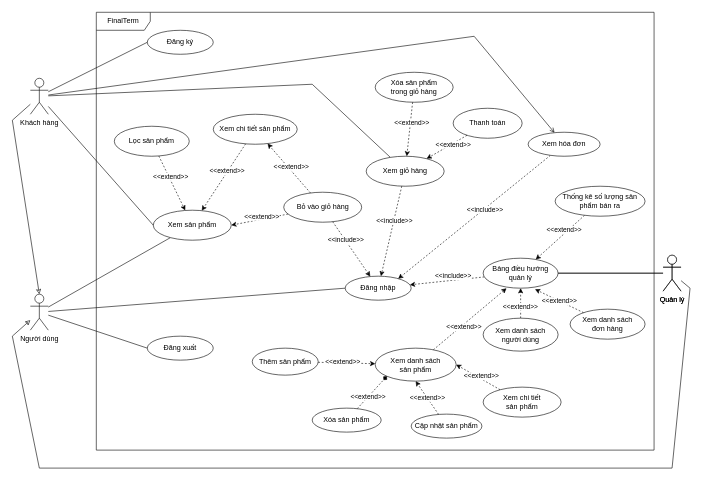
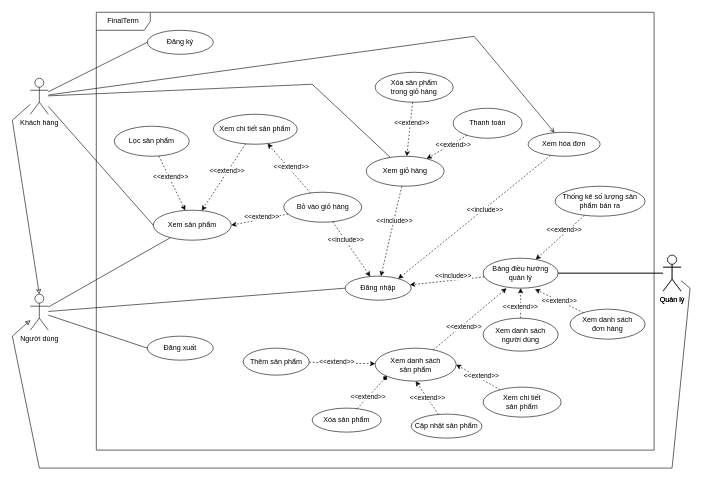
  <mxCell id="0" />
  <mxCell id="1" parent="0" />
  <mxCell id="2" value="FinalTerm" style="shape=umlFrame;whiteSpace=wrap;html=1;width=90;height=30;" parent="1" vertex="1"><mxGeometry x="160" y="20" width="930" height="730" as="geometry" /></mxCell>
  <mxCell id="3" style="edgeStyle=none;rounded=0;orthogonalLoop=1;jettySize=auto;html=1;entryX=0;entryY=0.5;entryDx=0;entryDy=0;endArrow=none;endFill=0;" parent="1" source="6" target="7" edge="1"><mxGeometry relative="1" as="geometry" /></mxCell>
  <mxCell id="4" style="edgeStyle=none;rounded=0;orthogonalLoop=1;jettySize=auto;html=1;entryX=0;entryY=0.5;entryDx=0;entryDy=0;endArrow=none;endFill=0;" parent="1" source="6" target="9" edge="1"><mxGeometry relative="1" as="geometry" /></mxCell>
  <mxCell id="5" style="edgeStyle=none;rounded=0;orthogonalLoop=1;jettySize=auto;html=1;endArrow=none;endFill=0;" parent="1" source="6" target="10" edge="1"><mxGeometry relative="1" as="geometry" /></mxCell>
  <mxCell id="6" value="Người dùng" style="shape=umlActor;verticalLabelPosition=bottom;verticalAlign=top;html=1;" parent="1" vertex="1"><mxGeometry x="50" y="490" width="30" height="60" as="geometry" /></mxCell>
  <mxCell id="7" value="Đăng nhập" style="ellipse;whiteSpace=wrap;html=1;" parent="1" vertex="1"><mxGeometry x="575" y="460" width="110" height="40" as="geometry" /></mxCell>
  <mxCell id="8" value="Đăng ký" style="ellipse;whiteSpace=wrap;html=1;" parent="1" vertex="1"><mxGeometry x="245" y="50" width="110" height="40" as="geometry" /></mxCell>
  <mxCell id="9" value="Đăng xuất" style="ellipse;whiteSpace=wrap;html=1;" parent="1" vertex="1"><mxGeometry x="245" y="560" width="110" height="40" as="geometry" /></mxCell>
  <mxCell id="10" value="Xem sản phẩm" style="ellipse;whiteSpace=wrap;html=1;" parent="1" vertex="1"><mxGeometry x="255" y="350" width="130" height="50" as="geometry" /></mxCell>
  <mxCell id="11" style="edgeStyle=none;rounded=0;orthogonalLoop=1;jettySize=auto;html=1;entryX=0;entryY=0.5;entryDx=0;entryDy=0;endArrow=none;endFill=0;" parent="1" source="16" target="8" edge="1"><mxGeometry relative="1" as="geometry" /></mxCell>
  <mxCell id="12" style="edgeStyle=none;rounded=0;orthogonalLoop=1;jettySize=auto;html=1;entryX=0;entryY=0.5;entryDx=0;entryDy=0;endArrow=none;endFill=0;" parent="1" source="16" target="10" edge="1"><mxGeometry relative="1" as="geometry" /></mxCell>
  <mxCell id="13" style="edgeStyle=none;rounded=0;orthogonalLoop=1;jettySize=auto;html=1;endArrow=none;endFill=0;" parent="1" source="16" target="35" edge="1"><mxGeometry relative="1" as="geometry"><Array as="points"><mxPoint x="520" y="140" /></Array></mxGeometry></mxCell>
  <mxCell id="14" style="edgeStyle=none;rounded=0;orthogonalLoop=1;jettySize=auto;html=1;endArrow=open;endFill=0;" parent="1" source="16" target="44" edge="1"><mxGeometry relative="1" as="geometry"><Array as="points"><mxPoint x="790" y="60" /></Array></mxGeometry></mxCell>
  <mxCell id="15" style="edgeStyle=none;rounded=0;orthogonalLoop=1;jettySize=auto;html=1;entryX=0.5;entryY=0;entryDx=0;entryDy=0;entryPerimeter=0;endArrow=classic;endFill=0;" parent="1" source="16" target="6" edge="1"><mxGeometry relative="1" as="geometry"><Array as="points"><mxPoint x="20" y="200" /></Array></mxGeometry></mxCell>
  <mxCell id="16" value="Khách hàng" style="shape=umlActor;verticalLabelPosition=bottom;verticalAlign=top;html=1;" parent="1" vertex="1"><mxGeometry x="50" y="130" width="30" height="60" as="geometry" /></mxCell>
  <mxCell id="17" style="edgeStyle=none;rounded=0;orthogonalLoop=1;jettySize=auto;html=1;entryX=1;entryY=0.5;entryDx=0;entryDy=0;endArrow=none;endFill=0;" parent="1" source="19" target="47" edge="1"><mxGeometry relative="1" as="geometry" /></mxCell>
  <mxCell id="18" style="edgeStyle=none;rounded=0;orthogonalLoop=1;jettySize=auto;html=1;endArrow=classic;endFill=0;" parent="1" source="19" target="6" edge="1"><mxGeometry relative="1" as="geometry"><Array as="points"><mxPoint x="1150" y="480" /><mxPoint x="1120" y="780" /><mxPoint x="65" y="780" /><mxPoint x="20" y="560" /></Array></mxGeometry></mxCell>
  <mxCell id="19" value="Quản lý" style="shape=umlActor;verticalLabelPosition=bottom;verticalAlign=top;html=1;" parent="1" vertex="1"><mxGeometry x="1105" y="425" width="30" height="60" as="geometry" /></mxCell>
  <mxCell id="20" style="edgeStyle=none;rounded=0;orthogonalLoop=1;jettySize=auto;html=1;dashed=1;endArrow=classic;endFill=1;" parent="1" source="22" target="10" edge="1"><mxGeometry relative="1" as="geometry" /></mxCell>
  <mxCell id="21" value="&amp;lt;&amp;lt;extend&amp;gt;&amp;gt;" style="edgeLabel;html=1;align=center;verticalAlign=middle;resizable=0;points=[];" parent="20" vertex="1" connectable="0"><mxGeometry x="-0.221" y="2" relative="1" as="geometry"><mxPoint as="offset" /></mxGeometry></mxCell>
  <mxCell id="22" value="Lọc sản phẩm" style="ellipse;whiteSpace=wrap;html=1;" parent="1" vertex="1"><mxGeometry x="190" y="210" width="125" height="50" as="geometry" /></mxCell>
  <mxCell id="23" style="edgeStyle=none;rounded=0;orthogonalLoop=1;jettySize=auto;html=1;endArrow=classic;endFill=1;dashed=1;" parent="1" source="25" target="10" edge="1"><mxGeometry relative="1" as="geometry" /></mxCell>
  <mxCell id="24" value="&amp;lt;&amp;lt;extend&amp;gt;&amp;gt;" style="edgeLabel;html=1;align=center;verticalAlign=middle;resizable=0;points=[];" parent="23" vertex="1" connectable="0"><mxGeometry x="-0.173" y="-2" relative="1" as="geometry"><mxPoint as="offset" /></mxGeometry></mxCell>
  <mxCell id="25" value="Xem chi tiết sản phẩm" style="ellipse;whiteSpace=wrap;html=1;" parent="1" vertex="1"><mxGeometry x="355" y="190" width="140" height="50" as="geometry" /></mxCell>
  <mxCell id="26" style="edgeStyle=none;rounded=0;orthogonalLoop=1;jettySize=auto;html=1;dashed=1;endArrow=classic;endFill=1;" parent="1" source="32" target="25" edge="1"><mxGeometry relative="1" as="geometry" /></mxCell>
  <mxCell id="27" value="&amp;lt;&amp;lt;extend&amp;gt;&amp;gt;" style="edgeLabel;html=1;align=center;verticalAlign=middle;resizable=0;points=[];" parent="26" vertex="1" connectable="0"><mxGeometry x="-0.115" y="1" relative="1" as="geometry"><mxPoint y="-7.82" as="offset" /></mxGeometry></mxCell>
  <mxCell id="28" style="edgeStyle=none;rounded=0;orthogonalLoop=1;jettySize=auto;html=1;entryX=1;entryY=0.5;entryDx=0;entryDy=0;dashed=1;endArrow=classic;endFill=1;" parent="1" source="32" target="10" edge="1"><mxGeometry relative="1" as="geometry" /></mxCell>
  <mxCell id="29" value="&amp;lt;&amp;lt;extend&amp;gt;&amp;gt;" style="edgeLabel;html=1;align=center;verticalAlign=middle;resizable=0;points=[];" parent="28" vertex="1" connectable="0"><mxGeometry x="-0.379" y="3" relative="1" as="geometry"><mxPoint x="-15.77" y="-5.12" as="offset" /></mxGeometry></mxCell>
  <mxCell id="30" style="edgeStyle=none;rounded=0;orthogonalLoop=1;jettySize=auto;html=1;dashed=1;endArrow=classic;endFill=1;" parent="1" source="32" target="7" edge="1"><mxGeometry relative="1" as="geometry" /></mxCell>
  <mxCell id="31" value="&amp;lt;&amp;lt;include&amp;gt;&amp;gt;" style="edgeLabel;html=1;align=center;verticalAlign=middle;resizable=0;points=[];" parent="30" vertex="1" connectable="0"><mxGeometry x="-0.307" relative="1" as="geometry"><mxPoint y="-1" as="offset" /></mxGeometry></mxCell>
  <mxCell id="32" value="Bỏ vào giỏ hàng" style="ellipse;whiteSpace=wrap;html=1;" parent="1" vertex="1"><mxGeometry x="472.5" y="320" width="130" height="50" as="geometry" /></mxCell>
  <mxCell id="33" style="edgeStyle=none;rounded=0;orthogonalLoop=1;jettySize=auto;html=1;dashed=1;endArrow=classic;endFill=1;" parent="1" source="35" target="7" edge="1"><mxGeometry relative="1" as="geometry" /></mxCell>
  <mxCell id="34" value="&amp;lt;&amp;lt;include&amp;gt;&amp;gt;" style="edgeLabel;html=1;align=center;verticalAlign=middle;resizable=0;points=[];" parent="33" vertex="1" connectable="0"><mxGeometry x="-0.237" y="1" relative="1" as="geometry"><mxPoint as="offset" /></mxGeometry></mxCell>
  <mxCell id="35" value="Xem giỏ hàng" style="ellipse;whiteSpace=wrap;html=1;" parent="1" vertex="1"><mxGeometry x="610" y="260" width="130" height="50" as="geometry" /></mxCell>
  <mxCell id="36" style="edgeStyle=none;rounded=0;orthogonalLoop=1;jettySize=auto;html=1;dashed=1;endArrow=classic;endFill=1;" parent="1" source="38" target="35" edge="1"><mxGeometry relative="1" as="geometry" /></mxCell>
  <mxCell id="37" value="&amp;lt;&amp;lt;extend&amp;gt;&amp;gt;" style="edgeLabel;html=1;align=center;verticalAlign=middle;resizable=0;points=[];" parent="36" vertex="1" connectable="0"><mxGeometry x="0.356" y="2" relative="1" as="geometry"><mxPoint x="21.38" y="-13.17" as="offset" /></mxGeometry></mxCell>
  <mxCell id="38" value="Thanh toán" style="ellipse;whiteSpace=wrap;html=1;" parent="1" vertex="1"><mxGeometry x="755" y="180" width="115" height="50" as="geometry" /></mxCell>
  <mxCell id="39" style="edgeStyle=none;rounded=0;orthogonalLoop=1;jettySize=auto;html=1;dashed=1;endArrow=classic;endFill=1;" parent="1" source="41" target="35" edge="1"><mxGeometry relative="1" as="geometry" /></mxCell>
  <mxCell id="40" value="&amp;lt;&amp;lt;extend&amp;gt;&amp;gt;" style="edgeLabel;html=1;align=center;verticalAlign=middle;resizable=0;points=[];" parent="39" vertex="1" connectable="0"><mxGeometry x="-0.307" y="-2" relative="1" as="geometry"><mxPoint x="2.95" y="3.75" as="offset" /></mxGeometry></mxCell>
  <mxCell id="41" value="Xóa sản phẩm&lt;br&gt;trong giỏ hàng" style="ellipse;whiteSpace=wrap;html=1;" parent="1" vertex="1"><mxGeometry x="625" y="120" width="130" height="50" as="geometry" /></mxCell>
  <mxCell id="42" style="edgeStyle=none;rounded=0;orthogonalLoop=1;jettySize=auto;html=1;entryX=0.803;entryY=0.108;entryDx=0;entryDy=0;entryPerimeter=0;dashed=1;endArrow=classic;endFill=1;" parent="1" source="44" target="7" edge="1"><mxGeometry relative="1" as="geometry" /></mxCell>
  <mxCell id="43" value="&amp;lt;&amp;lt;include&amp;gt;&amp;gt;" style="edgeLabel;html=1;align=center;verticalAlign=middle;resizable=0;points=[];" parent="42" vertex="1" connectable="0"><mxGeometry x="0.136" relative="1" as="geometry"><mxPoint x="34.34" y="-26.7" as="offset" /></mxGeometry></mxCell>
  <mxCell id="44" value="Xem hóa đơn" style="ellipse;whiteSpace=wrap;html=1;" parent="1" vertex="1"><mxGeometry x="880" y="220" width="120" height="40" as="geometry" /></mxCell>
  <mxCell id="45" style="edgeStyle=none;rounded=0;orthogonalLoop=1;jettySize=auto;html=1;dashed=1;endArrow=classic;endFill=1;" parent="1" source="47" target="7" edge="1"><mxGeometry relative="1" as="geometry" /></mxCell>
  <mxCell id="46" value="&amp;lt;&amp;lt;include&amp;gt;&amp;gt;" style="edgeLabel;html=1;align=center;verticalAlign=middle;resizable=0;points=[];" parent="45" vertex="1" connectable="0"><mxGeometry x="0.272" relative="1" as="geometry"><mxPoint x="26.57" y="-9.59" as="offset" /></mxGeometry></mxCell>
  <mxCell id="47" value="Bảng điều hướng&lt;br&gt;quản lý" style="ellipse;whiteSpace=wrap;html=1;" parent="1" vertex="1"><mxGeometry x="805" y="430" width="125" height="50" as="geometry" /></mxCell>
  <mxCell id="48" style="edgeStyle=none;rounded=0;orthogonalLoop=1;jettySize=auto;html=1;endArrow=classic;endFill=1;dashed=1;" parent="1" source="50" target="47" edge="1"><mxGeometry relative="1" as="geometry" /></mxCell>
  <mxCell id="49" value="&amp;lt;&amp;lt;extend&amp;gt;&amp;gt;" style="edgeLabel;html=1;align=center;verticalAlign=middle;resizable=0;points=[];" parent="48" vertex="1" connectable="0"><mxGeometry x="-0.194" y="1" relative="1" as="geometry"><mxPoint as="offset" /></mxGeometry></mxCell>
  <mxCell id="50" value="Xem danh sách&lt;br&gt;người dùng" style="ellipse;whiteSpace=wrap;html=1;" parent="1" vertex="1"><mxGeometry x="805" y="530" width="125" height="55" as="geometry" /></mxCell>
  <mxCell id="51" style="edgeStyle=none;rounded=0;orthogonalLoop=1;jettySize=auto;html=1;entryX=0.312;entryY=1.003;entryDx=0;entryDy=0;dashed=1;endArrow=classic;endFill=1;entryPerimeter=0;" parent="1" source="53" target="47" edge="1"><mxGeometry relative="1" as="geometry"><mxPoint x="691" y="665" as="targetPoint" /></mxGeometry></mxCell>
  <mxCell id="52" value="&amp;lt;&amp;lt;extend&amp;gt;&amp;gt;" style="edgeLabel;html=1;align=center;verticalAlign=middle;resizable=0;points=[];" parent="51" vertex="1" connectable="0"><mxGeometry x="-0.307" y="1" relative="1" as="geometry"><mxPoint x="9.01" y="-1.85" as="offset" /></mxGeometry></mxCell>
  <mxCell id="53" value="Xem danh sách &lt;br&gt;sản phẩm" style="ellipse;whiteSpace=wrap;html=1;" parent="1" vertex="1"><mxGeometry x="625" y="580" width="135" height="55" as="geometry" /></mxCell>
  <mxCell id="54" style="edgeStyle=none;rounded=0;orthogonalLoop=1;jettySize=auto;html=1;entryX=0.692;entryY=1.037;entryDx=0;entryDy=0;dashed=1;endArrow=classic;endFill=1;entryPerimeter=0;" parent="1" source="56" target="47" edge="1"><mxGeometry relative="1" as="geometry"><mxPoint x="796" y="655" as="targetPoint" /></mxGeometry></mxCell>
  <mxCell id="55" value="&amp;lt;&amp;lt;extend&amp;gt;&amp;gt;" style="edgeLabel;html=1;align=center;verticalAlign=middle;resizable=0;points=[];" parent="54" vertex="1" connectable="0"><mxGeometry x="0.306" relative="1" as="geometry"><mxPoint x="12.51" y="5.96" as="offset" /></mxGeometry></mxCell>
  <mxCell id="56" value="Xem danh sách &lt;br&gt;đơn hàng" style="ellipse;whiteSpace=wrap;html=1;" parent="1" vertex="1"><mxGeometry x="950" y="515" width="125" height="50" as="geometry" /></mxCell>
  <mxCell id="57" style="edgeStyle=none;rounded=0;orthogonalLoop=1;jettySize=auto;html=1;dashed=1;" parent="1" source="59" target="53" edge="1"><mxGeometry relative="1" as="geometry" /></mxCell>
  <mxCell id="58" value="&amp;lt;&amp;lt;extend&amp;gt;&amp;gt;" style="edgeLabel;html=1;align=center;verticalAlign=middle;resizable=0;points=[];" parent="57" vertex="1" connectable="0"><mxGeometry x="-0.402" y="-1" relative="1" as="geometry"><mxPoint x="12.12" y="-2.89" as="offset" /></mxGeometry></mxCell>
- <mxCell id="59" value="Thêm sản phẩm" style="ellipse;whiteSpace=wrap;html=1;" parent="1" vertex="1"><mxGeometry x="420" y="580" width="110" height="45" as="geometry" /></mxCell>
+ <mxCell id="59" value="Thêm sản phẩm" style="ellipse;whiteSpace=wrap;html=1;" parent="1" vertex="1"><mxGeometry x="405" y="580" width="110" height="45" as="geometry" /></mxCell>
  <mxCell id="60" style="edgeStyle=none;rounded=0;orthogonalLoop=1;jettySize=auto;html=1;entryX=0;entryY=1;entryDx=0;entryDy=0;dashed=1;endArrow=diamond;" parent="1" source="62" target="53" edge="1"><mxGeometry relative="1" as="geometry" /></mxCell>
  <mxCell id="61" value="&amp;lt;&amp;lt;extend&amp;gt;&amp;gt;" style="edgeLabel;html=1;align=center;verticalAlign=middle;resizable=0;points=[];" parent="60" vertex="1" connectable="0"><mxGeometry x="-0.563" relative="1" as="geometry"><mxPoint x="7.14" y="-8.99" as="offset" /></mxGeometry></mxCell>
  <mxCell id="62" value="Xóa sản phẩm" style="ellipse;whiteSpace=wrap;html=1;" parent="1" vertex="1"><mxGeometry x="520" y="680" width="115" height="40" as="geometry" /></mxCell>
  <mxCell id="63" style="edgeStyle=none;rounded=0;orthogonalLoop=1;jettySize=auto;html=1;entryX=0.5;entryY=1;entryDx=0;entryDy=0;dashed=1;" parent="1" source="65" target="53" edge="1"><mxGeometry relative="1" as="geometry" /></mxCell>
  <mxCell id="64" value="&amp;lt;&amp;lt;extend&amp;gt;&amp;gt;" style="edgeLabel;html=1;align=center;verticalAlign=middle;resizable=0;points=[];" parent="63" vertex="1" connectable="0"><mxGeometry x="-0.233" y="-2" relative="1" as="geometry"><mxPoint x="-5.89" y="-5.61" as="offset" /></mxGeometry></mxCell>
  <mxCell id="65" value="Cập nhật sản phẩm" style="ellipse;whiteSpace=wrap;html=1;" parent="1" vertex="1"><mxGeometry x="685" y="690" width="118" height="40" as="geometry" /></mxCell>
  <mxCell id="66" style="edgeStyle=none;rounded=0;orthogonalLoop=1;jettySize=auto;html=1;entryX=1;entryY=0.5;entryDx=0;entryDy=0;dashed=1;" parent="1" source="68" target="53" edge="1"><mxGeometry relative="1" as="geometry" /></mxCell>
  <mxCell id="67" value="&amp;lt;&amp;lt;extend&amp;gt;&amp;gt;" style="edgeLabel;html=1;align=center;verticalAlign=middle;resizable=0;points=[];" parent="66" vertex="1" connectable="0"><mxGeometry x="-0.234" y="-4" relative="1" as="geometry"><mxPoint x="-6.37" y="-3.33" as="offset" /></mxGeometry></mxCell>
  <mxCell id="68" value="Xem chi tiết&lt;br&gt;sản phẩm" style="ellipse;whiteSpace=wrap;html=1;" parent="1" vertex="1"><mxGeometry x="805" y="645" width="130" height="50" as="geometry" /></mxCell>
  <mxCell id="69" style="rounded=0;orthogonalLoop=1;jettySize=auto;html=1;dashed=1;" parent="1" source="71" target="47" edge="1"><mxGeometry relative="1" as="geometry" /></mxCell>
  <mxCell id="70" value="&amp;lt;&amp;lt;extend&amp;gt;&amp;gt;" style="edgeLabel;html=1;align=center;verticalAlign=middle;resizable=0;points=[];" parent="69" vertex="1" connectable="0"><mxGeometry x="-0.388" y="1" relative="1" as="geometry"><mxPoint x="-9.6" as="offset" /></mxGeometry></mxCell>
  <mxCell id="71" value="Thống kê số lượng sản phẩm bán ra" style="ellipse;whiteSpace=wrap;html=1;" parent="1" vertex="1"><mxGeometry x="925" y="310" width="150" height="50" as="geometry" /></mxCell>
  <mxCell id="72" value="Quản lý" style="shape=umlActor;verticalLabelPosition=bottom;verticalAlign=top;html=1;" vertex="1" parent="1"><mxGeometry x="1105" y="425" width="30" height="60" as="geometry" /></mxCell>
  <mxCell id="73" style="edgeStyle=none;rounded=0;orthogonalLoop=1;jettySize=auto;html=1;entryX=1;entryY=0.5;entryDx=0;entryDy=0;endArrow=none;endFill=0;" edge="1" source="72" parent="1"><mxGeometry relative="1" as="geometry"><mxPoint x="930" y="455" as="targetPoint" /></mxGeometry></mxCell>
